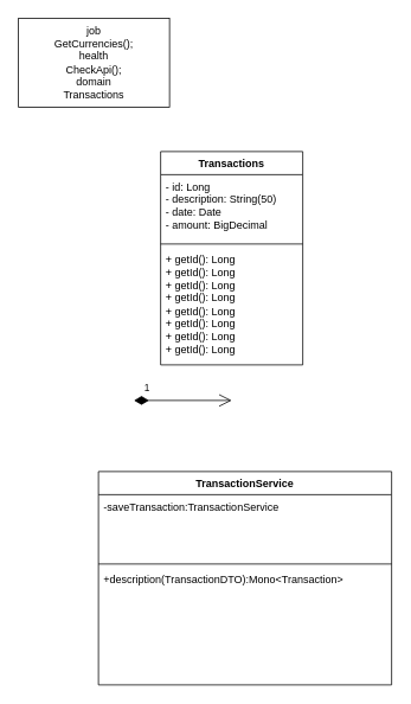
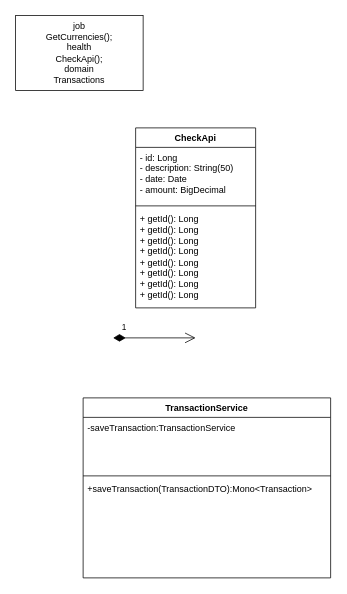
  <mxCell id="0" />
  <mxCell id="1" parent="0" />
  <mxCell id="2" value="1" style="endArrow=open;endSize=12;startArrow=diamondThin;startSize=14;startFill=1;edgeStyle=orthogonalEdgeStyle;align=left;verticalAlign=bottom;" parent="1" edge="1"><mxGeometry x="-0.818" y="5.0" relative="1" as="geometry"><mxPoint x="150" y="450" as="sourcePoint" /><mxPoint x="260" y="450" as="targetPoint" /><mxPoint as="offset" /></mxGeometry></mxCell>
- <mxCell id="3" value="Transactions" style="swimlane;fontStyle=1;align=center;verticalAlign=top;childLayout=stackLayout;horizontal=1;startSize=26;horizontalStack=0;resizeParent=1;resizeParentMax=0;resizeLast=0;collapsible=1;marginBottom=0;whiteSpace=wrap;html=1;" parent="1" vertex="1"><mxGeometry x="180" y="170" width="160" height="240" as="geometry"><mxRectangle x="180" y="180" width="100" height="30" as="alternateBounds" /></mxGeometry></mxCell>
+ <mxCell id="3" value="CheckApi" style="swimlane;fontStyle=1;align=center;verticalAlign=top;childLayout=stackLayout;horizontal=1;startSize=26;horizontalStack=0;resizeParent=1;resizeParentMax=0;resizeLast=0;collapsible=1;marginBottom=0;whiteSpace=wrap;html=1;" parent="1" vertex="1"><mxGeometry x="180" y="170" width="160" height="240" as="geometry"><mxRectangle x="180" y="180" width="100" height="30" as="alternateBounds" /></mxGeometry></mxCell>
  <mxCell id="4" value="- id: Long&lt;br style=&quot;border-color: var(--border-color);&quot;&gt;- description: String(50)&lt;br&gt;- date: Date&lt;br&gt;- amount: BigDecimal" style="text;strokeColor=none;fillColor=none;align=left;verticalAlign=top;spacingLeft=4;spacingRight=4;overflow=hidden;rotatable=0;points=[[0,0.5],[1,0.5]];portConstraint=eastwest;whiteSpace=wrap;html=1;" parent="3" vertex="1"><mxGeometry y="26" width="160" height="74" as="geometry" /></mxCell>
  <mxCell id="5" value="" style="line;strokeWidth=1;fillColor=none;align=left;verticalAlign=middle;spacingTop=-1;spacingLeft=3;spacingRight=3;rotatable=0;labelPosition=right;points=[];portConstraint=eastwest;strokeColor=inherit;" parent="3" vertex="1"><mxGeometry y="100" width="160" height="8" as="geometry" /></mxCell>
  <mxCell id="6" value="+ getId(): Long&lt;br&gt;+ getId(): Long&lt;br&gt;+ getId(): Long&lt;br&gt;+ getId(): Long&lt;br&gt;+ getId(): Long&lt;br&gt;+ getId(): Long&lt;br&gt;+ getId(): Long&lt;br&gt;+ getId(): Long" style="text;strokeColor=none;fillColor=none;align=left;verticalAlign=top;spacingLeft=4;spacingRight=4;overflow=hidden;rotatable=0;points=[[0,0.5],[1,0.5]];portConstraint=eastwest;whiteSpace=wrap;html=1;" parent="3" vertex="1"><mxGeometry y="108" width="160" height="132" as="geometry" /></mxCell>
  <mxCell id="7" value="job&lt;br&gt;GetCurrencies();&lt;br&gt;health&lt;br&gt;CheckApi();&lt;br&gt;domain&lt;br&gt;Transactions" style="rounded=0;whiteSpace=wrap;html=1;" parent="1" vertex="1"><mxGeometry x="20" y="20" width="170" height="100" as="geometry" /></mxCell>
  <mxCell id="8" value="TransactionService" style="swimlane;fontStyle=1;align=center;verticalAlign=top;childLayout=stackLayout;horizontal=1;startSize=26;horizontalStack=0;resizeParent=1;resizeParentMax=0;resizeLast=0;collapsible=1;marginBottom=0;whiteSpace=wrap;html=1;" vertex="1" parent="1"><mxGeometry x="110" y="530" width="330" height="240" as="geometry"><mxRectangle x="180" y="180" width="100" height="30" as="alternateBounds" /></mxGeometry></mxCell>
  <mxCell id="9" value="-saveTransaction:TransactionService" style="text;strokeColor=none;fillColor=none;align=left;verticalAlign=top;spacingLeft=4;spacingRight=4;overflow=hidden;rotatable=0;points=[[0,0.5],[1,0.5]];portConstraint=eastwest;whiteSpace=wrap;html=1;" vertex="1" parent="8"><mxGeometry y="26" width="330" height="74" as="geometry" /></mxCell>
  <mxCell id="10" value="" style="line;strokeWidth=1;fillColor=none;align=left;verticalAlign=middle;spacingTop=-1;spacingLeft=3;spacingRight=3;rotatable=0;labelPosition=right;points=[];portConstraint=eastwest;strokeColor=inherit;" vertex="1" parent="8"><mxGeometry y="100" width="330" height="8" as="geometry" /></mxCell>
- <mxCell id="11" value="+description(TransactionDTO):Mono&amp;lt;Transaction&amp;gt;" style="text;strokeColor=none;fillColor=none;align=left;verticalAlign=top;spacingLeft=4;spacingRight=4;overflow=hidden;rotatable=0;points=[[0,0.5],[1,0.5]];portConstraint=eastwest;whiteSpace=wrap;html=1;" vertex="1" parent="8"><mxGeometry y="108" width="330" height="132" as="geometry" /></mxCell>
+ <mxCell id="11" value="+saveTransaction(TransactionDTO):Mono&amp;lt;Transaction&amp;gt;" style="text;strokeColor=none;fillColor=none;align=left;verticalAlign=top;spacingLeft=4;spacingRight=4;overflow=hidden;rotatable=0;points=[[0,0.5],[1,0.5]];portConstraint=eastwest;whiteSpace=wrap;html=1;" vertex="1" parent="8"><mxGeometry y="108" width="330" height="132" as="geometry" /></mxCell>
